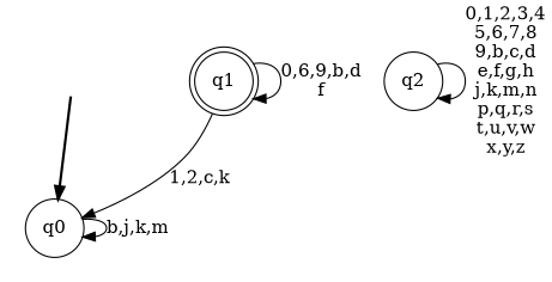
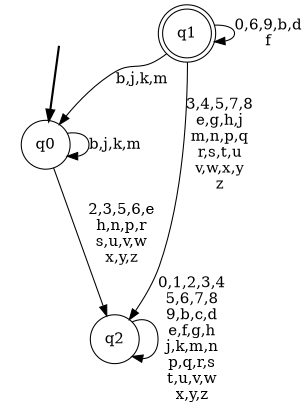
  digraph {
    rankdir=TB
    node [shape=circle style=filled color=black fillcolor=white]
    __start0 [height=0 shape=none style=invis width=0 color="" fillcolor=""]
    n2 [label=q0]
    n3 [label=q2]
    n4 [label=q1 shape=doublecircle style="rounded,filled"]
    subgraph cluster_1 {
      nodesep=0.15
      ranksep=0.15
      style=invis
      __start0
      n2
    }
    __start0 -> n2 [penwidth=2]
    n2 -> n2 [label="b,j,k,m"]
+   n2 -> n3 [label="2,3,5,6,e\nh,n,p,r\ns,u,v,w\nx,y,z"]
    n3 -> n3 [label="0,1,2,3,4\n5,6,7,8\n9,b,c,d\ne,f,g,h\nj,k,m,n\np,q,r,s\nt,u,v,w\nx,y,z"]
-   n4 -> n2 [label="1,2,c,k"]
+   n4 -> n2 [label="b,j,k,m"]
+   n4 -> n3 [label="3,4,5,7,8\ne,g,h,j\nm,n,p,q\nr,s,t,u\nv,w,x,y\nz"]
    n4 -> n4 [label="0,6,9,b,d\nf"]
  }
